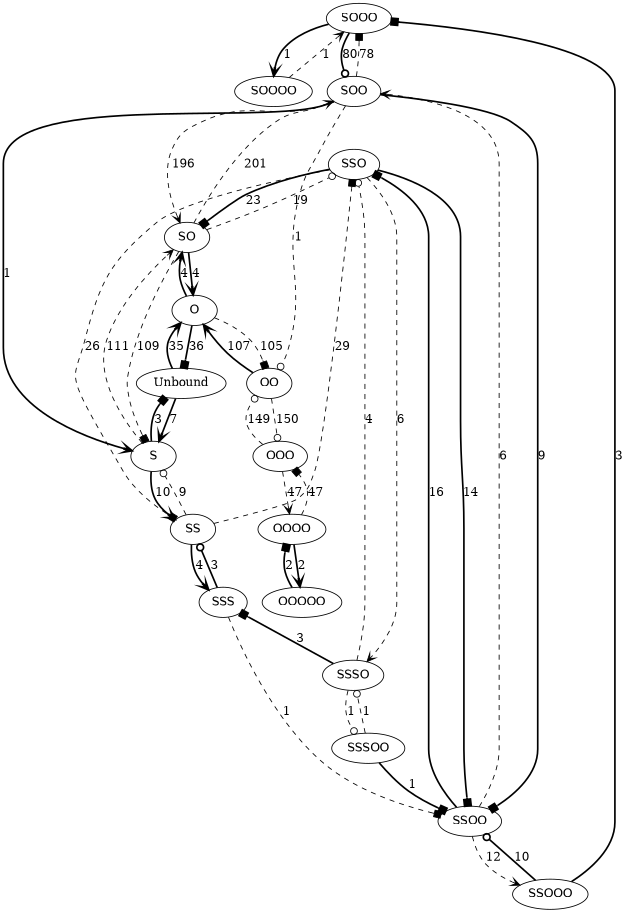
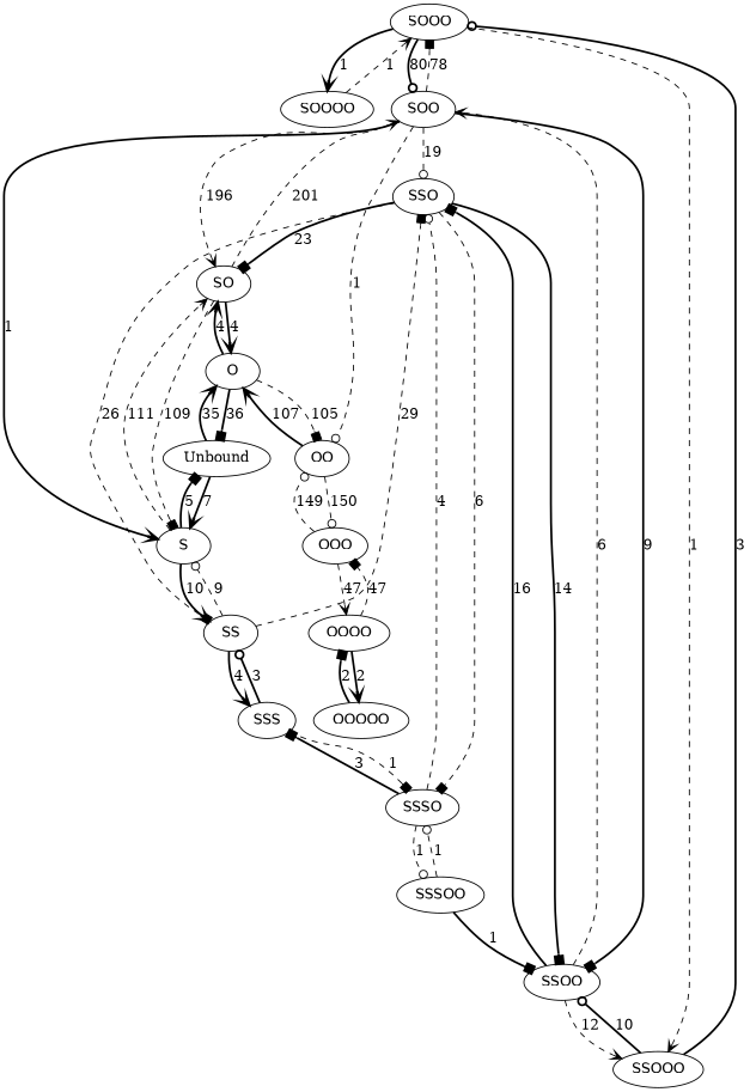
  digraph {
    edge [arrowhead=vee style=dashed]
    SOOO
    SOOOO
    SOO
    SSOOO
    SO
    SSOO
    OO
    S
    SSO
    SSSO
    SS
    SSSOO
    SSS
    O
    Unbound
    OOO
    OOOO
    OOOOO
    SOOO -> SOOOO [label=1 style=bold]
    SOOO -> SOO [arrowhead=odot label=80 style=bold]
+   SOOO -> SSOOO [label=1]
    SOOOO -> SOOO [label=1]
    SOO -> SOOO [arrowhead=box label=78]
    SOO -> SO [label=196]
    SOO -> SSOO [arrowhead=box label=9 style=bold]
    SOO -> OO [arrowhead=odot label=1]
    SOO -> S [label=1 style=bold]
-   SSOOO -> SOOO [arrowhead=box label=3 style=bold]
+   SSOOO -> SOOO [arrowhead=odot label=3 style=bold]
    SSOOO -> SSOO [arrowhead=odot label=10 style=bold]
    SO -> SOO [label=201]
    SO -> S [arrowhead=box label=109]
-   SO -> SSO [arrowhead=odot label=19]
+   SOO -> SSO [arrowhead=odot label=19]
    SO -> O [label=4 style=bold]
    SSOO -> SOO [label=6]
    SSOO -> SSOOO [label=12]
    SSOO -> SSO [arrowhead=box label=16 style=bold]
    OO -> O [label=107 style=bold]
    OO -> OOO [arrowhead=odot label=150]
    S -> SO [label=111]
    S -> SS [label=10 style=bold]
-   S -> Unbound [arrowhead=box label=3 style=bold]
+   S -> Unbound [arrowhead=box label=5 style=bold]
    SSO -> SO [arrowhead=box label=23 style=bold]
    SSO -> SSOO [arrowhead=box label=14 style=bold]
-   SSO -> SSSO [label=6]
+   SSO -> SSSO [arrowhead=box label=6]
    SSO -> SS [arrowhead=box label=26]
    SSSO -> SSO [arrowhead=odot label=4]
    SSSO -> SSSOO [arrowhead=odot label=1]
    SSSO -> SSS [arrowhead=box label=3 style=bold]
    SS -> S [arrowhead=odot label=9]
    SS -> SSO [arrowhead=box label=29]
    SS -> SSS [label=4 style=bold]
    SSSOO -> SSOO [arrowhead=box label=1 style=bold]
    SSSOO -> SSSO [arrowhead=odot label=1]
-   SSS -> SSOO [arrowhead=box label=1]
+   SSS -> SSSO [arrowhead=box label=1]
    SSS -> SS [arrowhead=odot label=3 style=bold]
    O -> SO [label=4 style=bold]
    O -> OO [arrowhead=box label=105]
    O -> Unbound [arrowhead=box label=36 style=bold]
    Unbound -> S [label=7 style=bold]
    Unbound -> O [label=35 style=bold]
    OOO -> OO [arrowhead=odot label=149]
    OOO -> OOOO [label=47]
    OOOO -> OOO [arrowhead=box label=47]
    OOOO -> OOOOO [label=2 style=bold]
    OOOOO -> OOOO [arrowhead=box label=2 style=bold]
  }
